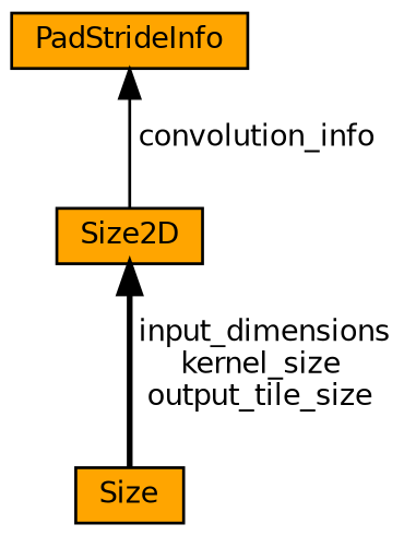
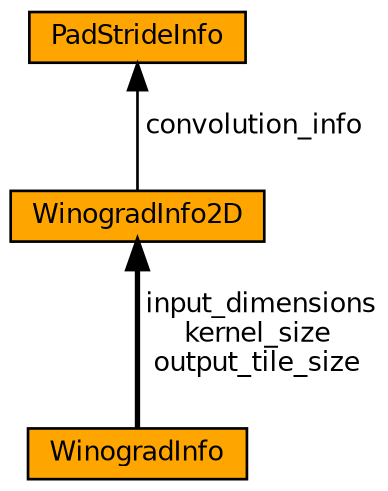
  digraph {
    node [color=black fillcolor=orange fontname=Helvetica fontsize=10 shape=record style=filled]
    edge [color=black dir=back fontname=Helvetica fontsize=10 labelfontname=Helvetica labelfontsize=10]
-   n1 [fontcolor=black height=0.2 label=Size width=0.4]
+   n1 [fontcolor=black height=0.2 label=WinogradInfo width=0.4]
    n2 [height=0.2 label=PadStrideInfo width=0.4]
-   n3 [height=0.2 label=Size2D width=0.4]
+   n3 [height=0.2 label=WinogradInfo2D width=0.4]
    n2 -> n3 [label=" convolution_info" style=solid]
    n3 -> n1 [label=" input_dimensions\nkernel_size\noutput_tile_size" style=bold]
  }
